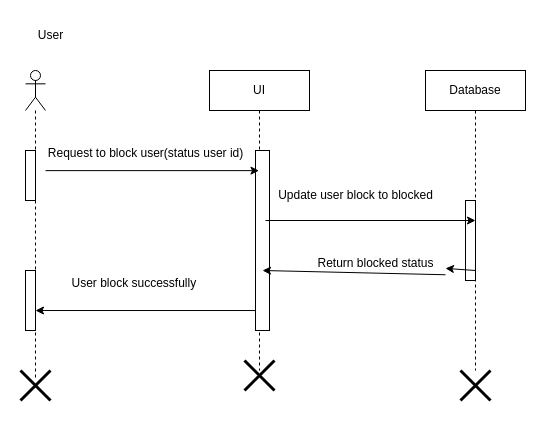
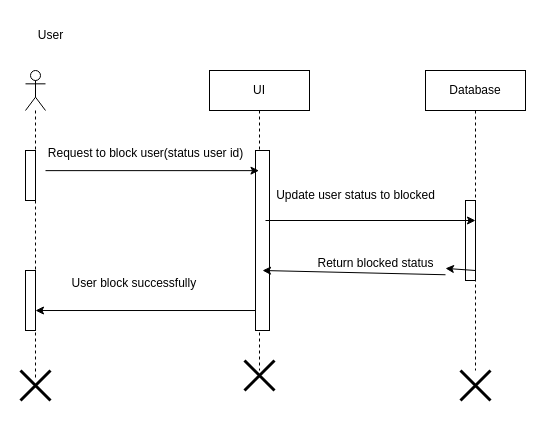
  <mxCell id="0" />
  <mxCell id="1" parent="0" />
- <mxCell id="2" value="Update user block to blocked" style="text;html=1;align=center;verticalAlign=middle;resizable=0;points=[];autosize=1;strokeColor=none;fillColor=none;" parent="1" vertex="1"><mxGeometry x="265" y="180" width="180" height="30" as="geometry" /></mxCell>
+ <mxCell id="2" value="Update user status to blocked" style="text;html=1;align=center;verticalAlign=middle;resizable=0;points=[];autosize=1;strokeColor=none;fillColor=none;" parent="1" vertex="1"><mxGeometry x="265" y="180" width="180" height="30" as="geometry" /></mxCell>
  <mxCell id="3" value="" style="shape=umlLifeline;perimeter=lifelinePerimeter;whiteSpace=wrap;html=1;container=1;dropTarget=0;collapsible=0;recursiveResize=0;outlineConnect=0;portConstraint=eastwest;newEdgeStyle={&quot;curved&quot;:0,&quot;rounded&quot;:0};participant=umlActor;" parent="1" vertex="1"><mxGeometry x="25" y="70" width="20" height="310" as="geometry" /></mxCell>
  <mxCell id="4" value="UI" style="shape=umlLifeline;perimeter=lifelinePerimeter;whiteSpace=wrap;html=1;container=1;dropTarget=0;collapsible=0;recursiveResize=0;outlineConnect=0;portConstraint=eastwest;newEdgeStyle={&quot;curved&quot;:0,&quot;rounded&quot;:0};" parent="1" vertex="1"><mxGeometry x="209" y="70" width="100" height="300" as="geometry" /></mxCell>
  <mxCell id="5" value="" style="html=1;points=[[0,0,0,0,5],[0,1,0,0,-5],[1,0,0,0,5],[1,1,0,0,-5]];perimeter=orthogonalPerimeter;outlineConnect=0;targetShapes=umlLifeline;portConstraint=eastwest;newEdgeStyle={&quot;curved&quot;:0,&quot;rounded&quot;:0};" parent="4" vertex="1"><mxGeometry x="46" y="80" width="14" height="180" as="geometry" /></mxCell>
  <mxCell id="6" value="Database" style="shape=umlLifeline;perimeter=lifelinePerimeter;whiteSpace=wrap;html=1;container=1;dropTarget=0;collapsible=0;recursiveResize=0;outlineConnect=0;portConstraint=eastwest;newEdgeStyle={&quot;curved&quot;:0,&quot;rounded&quot;:0};" parent="1" vertex="1"><mxGeometry x="425" y="70" width="100" height="300" as="geometry" /></mxCell>
  <mxCell id="7" value="" style="html=1;points=[[0,0,0,0,5],[0,1,0,0,-5],[1,0,0,0,5],[1,1,0,0,-5]];perimeter=orthogonalPerimeter;outlineConnect=0;targetShapes=umlLifeline;portConstraint=eastwest;newEdgeStyle={&quot;curved&quot;:0,&quot;rounded&quot;:0};" parent="6" vertex="1"><mxGeometry x="40" y="130" width="10" height="80" as="geometry" /></mxCell>
  <mxCell id="8" value="" style="shape=umlDestroy;whiteSpace=wrap;html=1;strokeWidth=3;targetShapes=umlLifeline;" parent="1" vertex="1"><mxGeometry x="244" y="360" width="30" height="30" as="geometry" /></mxCell>
  <mxCell id="9" value="" style="shape=umlDestroy;whiteSpace=wrap;html=1;strokeWidth=3;targetShapes=umlLifeline;" parent="1" vertex="1"><mxGeometry x="460" y="370" width="30" height="30" as="geometry" /></mxCell>
  <mxCell id="10" value="" style="shape=umlDestroy;whiteSpace=wrap;html=1;strokeWidth=3;targetShapes=umlLifeline;" parent="1" vertex="1"><mxGeometry x="20" y="370" width="30" height="30" as="geometry" /></mxCell>
  <mxCell id="11" value="" style="html=1;points=[[0,0,0,0,5],[0,1,0,0,-5],[1,0,0,0,5],[1,1,0,0,-5]];perimeter=orthogonalPerimeter;outlineConnect=0;targetShapes=umlLifeline;portConstraint=eastwest;newEdgeStyle={&quot;curved&quot;:0,&quot;rounded&quot;:0};" parent="1" vertex="1"><mxGeometry x="25" y="150" width="10" height="50" as="geometry" /></mxCell>
  <mxCell id="12" value="" style="endArrow=classic;html=1;rounded=0;exitX=1;exitY=0.323;exitDx=0;exitDy=0;exitPerimeter=0;" parent="1" source="3" target="4" edge="1"><mxGeometry width="50" height="50" relative="1" as="geometry"><mxPoint x="235" y="260" as="sourcePoint" /><mxPoint x="285" y="210" as="targetPoint" /></mxGeometry></mxCell>
  <mxCell id="13" value="Request to block user(status user id)" style="text;html=1;align=center;verticalAlign=middle;resizable=0;points=[];autosize=1;strokeColor=none;fillColor=none;" parent="1" vertex="1"><mxGeometry x="35" y="138" width="220" height="30" as="geometry" /></mxCell>
  <mxCell id="14" value="" style="endArrow=classic;html=1;rounded=0;" parent="1" edge="1"><mxGeometry width="50" height="50" relative="1" as="geometry"><mxPoint x="265" y="220" as="sourcePoint" /><mxPoint x="475" y="220" as="targetPoint" /></mxGeometry></mxCell>
  <mxCell id="15" value="" style="endArrow=classic;html=1;rounded=0;exitX=1;exitY=0.875;exitDx=0;exitDy=0;exitPerimeter=0;" parent="1" source="20" edge="1"><mxGeometry width="50" height="50" relative="1" as="geometry"><mxPoint x="235" y="260" as="sourcePoint" /><mxPoint x="262" y="270" as="targetPoint" /></mxGeometry></mxCell>
  <mxCell id="16" value="" style="html=1;points=[[0,0,0,0,5],[0,1,0,0,-5],[1,0,0,0,5],[1,1,0,0,-5]];perimeter=orthogonalPerimeter;outlineConnect=0;targetShapes=umlLifeline;portConstraint=eastwest;newEdgeStyle={&quot;curved&quot;:0,&quot;rounded&quot;:0};" parent="1" vertex="1"><mxGeometry x="25" y="270" width="10" height="60" as="geometry" /></mxCell>
  <mxCell id="17" value="" style="endArrow=classic;html=1;rounded=0;exitX=0;exitY=0.889;exitDx=0;exitDy=0;exitPerimeter=0;entryX=1;entryY=0.667;entryDx=0;entryDy=0;entryPerimeter=0;" parent="1" source="5" target="16" edge="1"><mxGeometry width="50" height="50" relative="1" as="geometry"><mxPoint x="235" y="260" as="sourcePoint" /><mxPoint x="45" y="290" as="targetPoint" /></mxGeometry></mxCell>
  <mxCell id="18" value="User" style="text;html=1;align=center;verticalAlign=middle;resizable=0;points=[];autosize=1;strokeColor=none;fillColor=none;" parent="1" vertex="1"><mxGeometry x="25" y="20" width="50" height="30" as="geometry" /></mxCell>
  <mxCell id="19" value="" style="endArrow=classic;html=1;rounded=0;exitX=1;exitY=0.875;exitDx=0;exitDy=0;exitPerimeter=0;" parent="1" source="7" target="20" edge="1"><mxGeometry width="50" height="50" relative="1" as="geometry"><mxPoint x="475" y="270" as="sourcePoint" /><mxPoint x="262" y="270" as="targetPoint" /></mxGeometry></mxCell>
  <mxCell id="20" value="Return blocked status" style="text;html=1;align=center;verticalAlign=middle;resizable=0;points=[];autosize=1;strokeColor=none;fillColor=none;" parent="1" vertex="1"><mxGeometry x="305" y="248" width="140" height="30" as="geometry" /></mxCell>
  <mxCell id="21" value="User block successfully&amp;nbsp;" style="text;html=1;align=center;verticalAlign=middle;resizable=0;points=[];autosize=1;strokeColor=none;fillColor=none;" parent="1" vertex="1"><mxGeometry x="55" y="268" width="160" height="30" as="geometry" /></mxCell>
